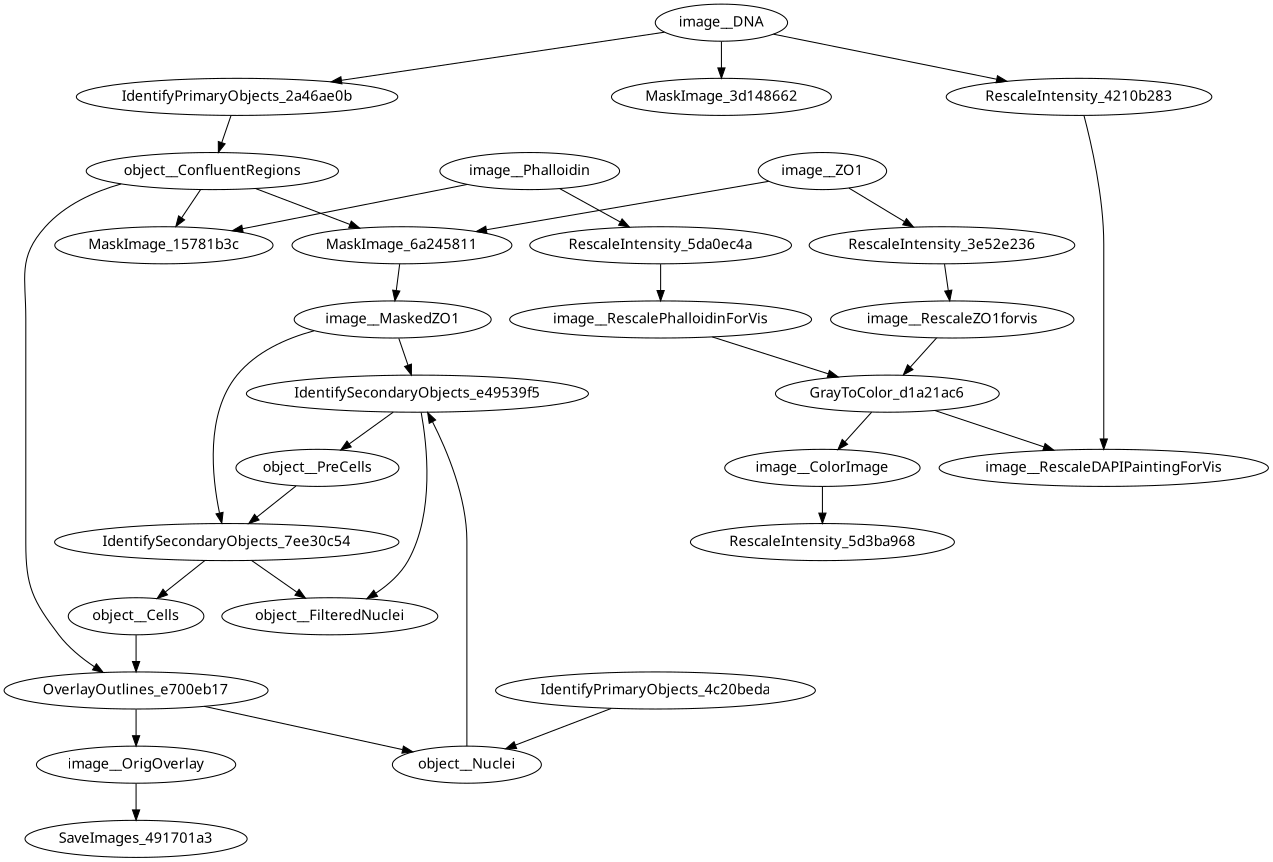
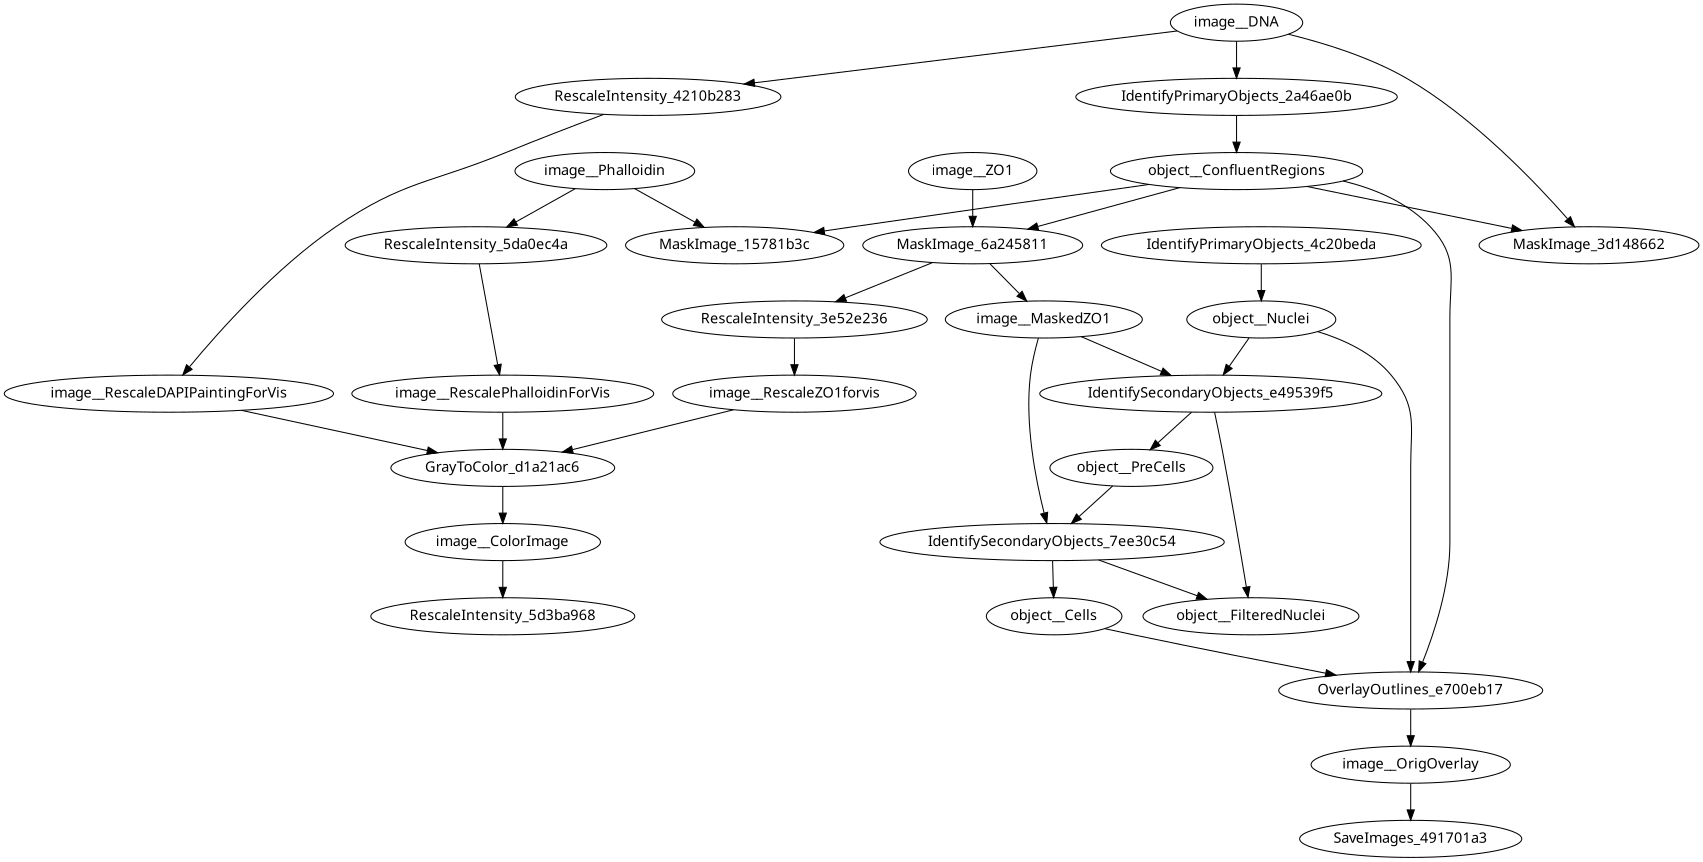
  strict digraph {
    fontname="Noto Sans"
    node [fontname="Noto Sans" type=module]
    edge [fontname="Noto Sans"]
    image__ColorImage [type=image]
    GrayToColor_d1a21ac6
    RescaleIntensity_5d3ba968
    object__ConfluentRegions [type=object]
    IdentifyPrimaryObjects_2a46ae0b
    MaskImage_15781b3c
    MaskImage_3d148662
    MaskImage_6a245811
    OverlayOutlines_e700eb17
    object__Nuclei [type=object]
    IdentifyPrimaryObjects_4c20beda
    IdentifySecondaryObjects_e49539f5
    object__Cells [type=object]
    IdentifySecondaryObjects_7ee30c54
    object__FilteredNuclei [type=object]
    object__PreCells [type=object]
    image__MaskedZO1 [type=image]
    image__OrigOverlay [type=image]
    SaveImages_491701a3
    image__RescaleZO1forvis [type=image]
    RescaleIntensity_3e52e236
    image__RescaleDAPIPaintingForVis [type=image]
    RescaleIntensity_4210b283
    image__RescalePhalloidinForVis [type=image]
    RescaleIntensity_5da0ec4a
    image__DNA [type=image]
    image__Phalloidin [type=image]
    image__ZO1 [type=image]
    image__ColorImage -> RescaleIntensity_5d3ba968
    GrayToColor_d1a21ac6 -> image__ColorImage
    object__ConfluentRegions -> MaskImage_15781b3c
+   object__ConfluentRegions -> MaskImage_3d148662
    object__ConfluentRegions -> MaskImage_6a245811
    object__ConfluentRegions -> OverlayOutlines_e700eb17
    IdentifyPrimaryObjects_2a46ae0b -> object__ConfluentRegions
    MaskImage_6a245811 -> image__MaskedZO1
    OverlayOutlines_e700eb17 -> image__OrigOverlay
-   OverlayOutlines_e700eb17 -> object__Nuclei
+   object__Nuclei -> OverlayOutlines_e700eb17
    object__Nuclei -> IdentifySecondaryObjects_e49539f5
    IdentifyPrimaryObjects_4c20beda -> object__Nuclei
    IdentifySecondaryObjects_e49539f5 -> object__FilteredNuclei
    IdentifySecondaryObjects_e49539f5 -> object__PreCells
    object__Cells -> OverlayOutlines_e700eb17
    IdentifySecondaryObjects_7ee30c54 -> object__Cells
    IdentifySecondaryObjects_7ee30c54 -> object__FilteredNuclei
    object__PreCells -> IdentifySecondaryObjects_7ee30c54
    image__MaskedZO1 -> IdentifySecondaryObjects_e49539f5
    image__MaskedZO1 -> IdentifySecondaryObjects_7ee30c54
    image__OrigOverlay -> SaveImages_491701a3
    image__RescaleZO1forvis -> GrayToColor_d1a21ac6
    RescaleIntensity_3e52e236 -> image__RescaleZO1forvis
-   GrayToColor_d1a21ac6 -> image__RescaleDAPIPaintingForVis
+   image__RescaleDAPIPaintingForVis -> GrayToColor_d1a21ac6
    RescaleIntensity_4210b283 -> image__RescaleDAPIPaintingForVis
    image__RescalePhalloidinForVis -> GrayToColor_d1a21ac6
    RescaleIntensity_5da0ec4a -> image__RescalePhalloidinForVis
    image__DNA -> IdentifyPrimaryObjects_2a46ae0b
    image__DNA -> MaskImage_3d148662
    image__DNA -> RescaleIntensity_4210b283
    image__Phalloidin -> MaskImage_15781b3c
    image__Phalloidin -> RescaleIntensity_5da0ec4a
    image__ZO1 -> MaskImage_6a245811
-   image__ZO1 -> RescaleIntensity_3e52e236
+   MaskImage_6a245811 -> RescaleIntensity_3e52e236
  }
